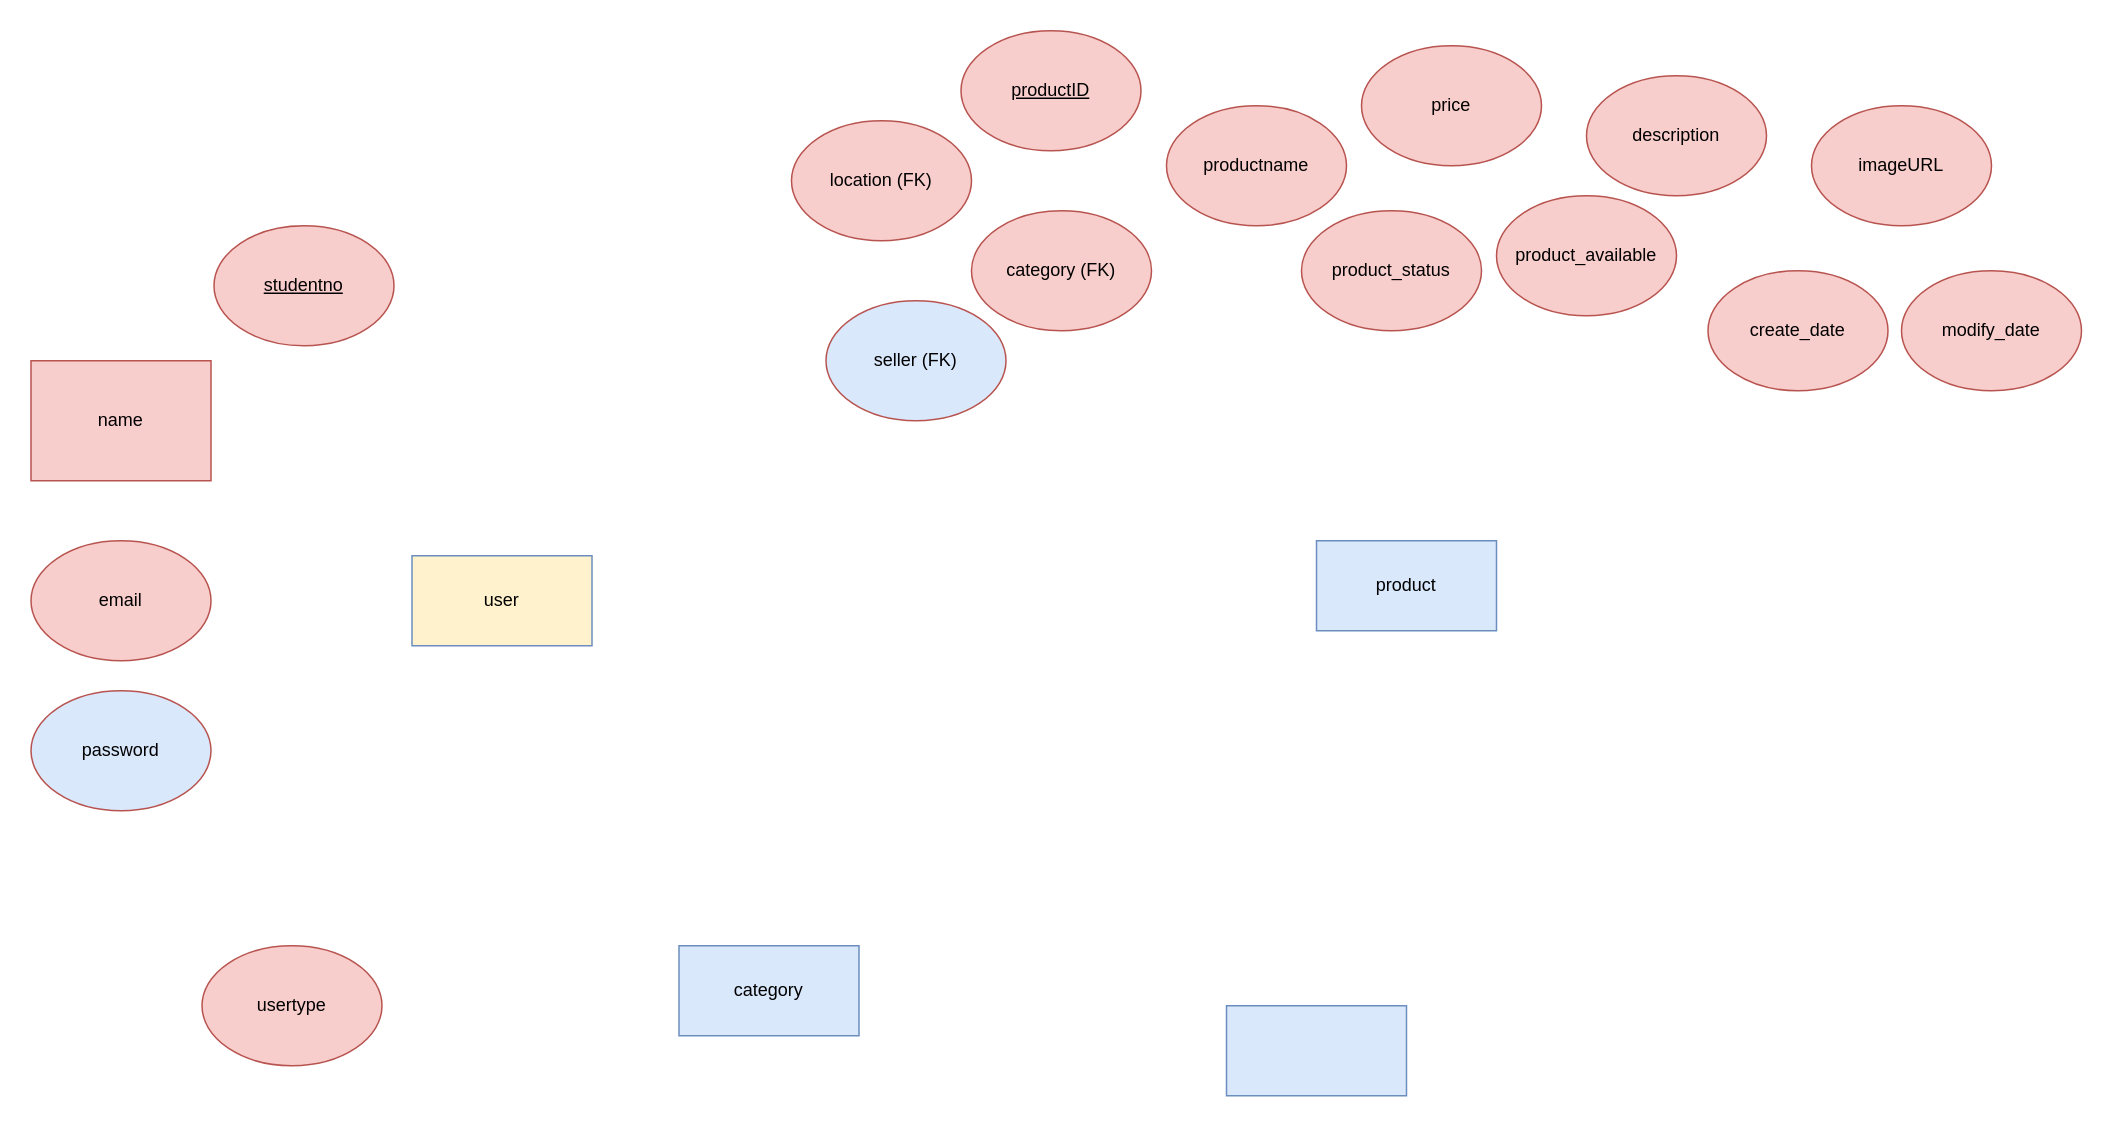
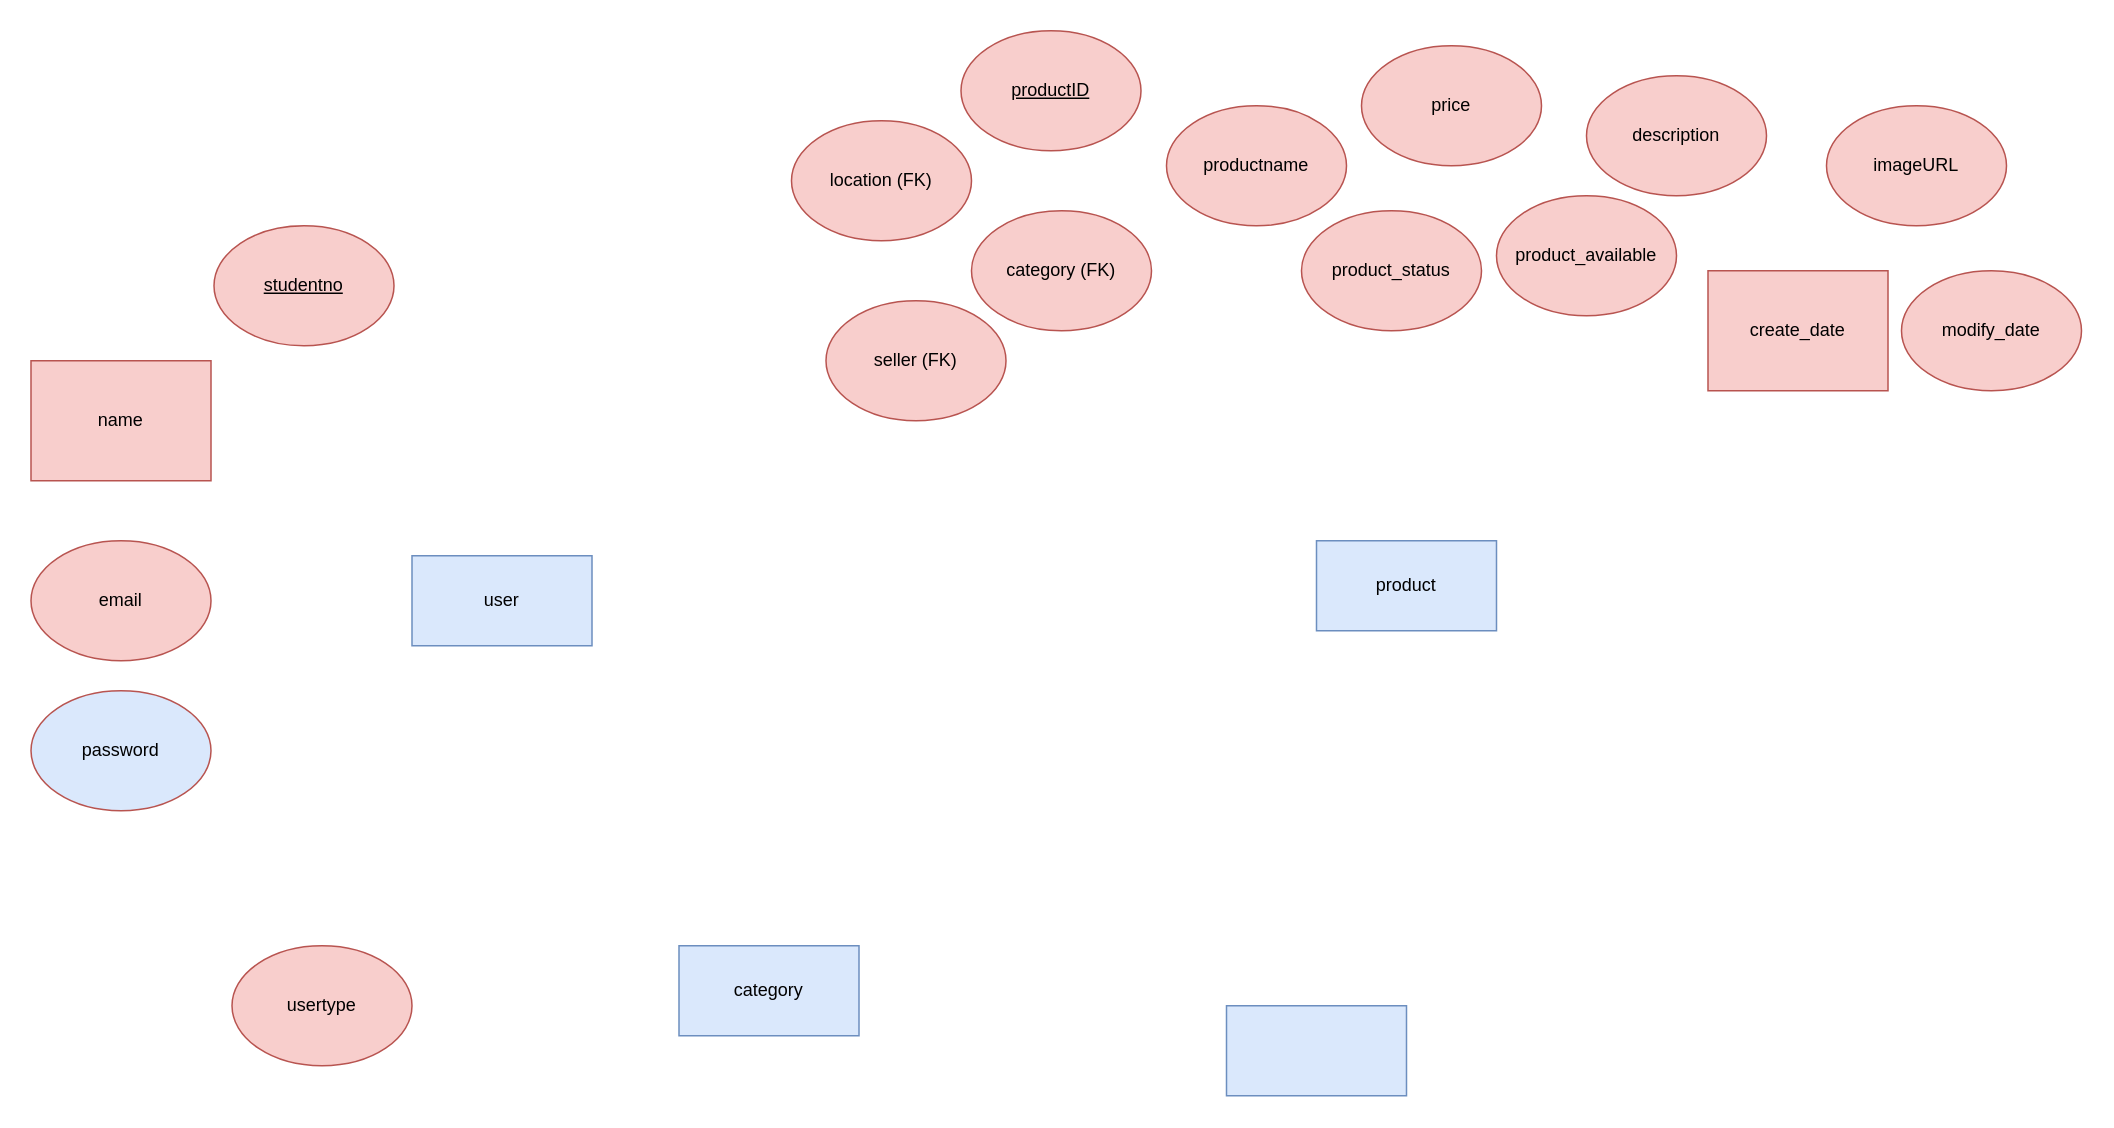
  <mxCell id="0" />
  <mxCell id="1" parent="0" />
- <mxCell id="2" value="user" style="rounded=0;whiteSpace=wrap;html=1;fillColor=#fff2cc;strokeColor=#6c8ebf;" vertex="1" parent="1"><mxGeometry x="274" y="370" width="120" height="60" as="geometry" /></mxCell>
+ <mxCell id="2" value="user" style="rounded=0;whiteSpace=wrap;html=1;fillColor=#dae8fc;strokeColor=#6c8ebf;" vertex="1" parent="1"><mxGeometry x="274" y="370" width="120" height="60" as="geometry" /></mxCell>
  <mxCell id="3" value="name" style="whiteSpace=wrap;html=1;fillColor=#f8cecc;strokeColor=#b85450;rounded=0;" vertex="1" parent="1"><mxGeometry x="20" y="240" width="120" height="80" as="geometry" /></mxCell>
  <mxCell id="4" value="email" style="ellipse;whiteSpace=wrap;html=1;fillColor=#f8cecc;strokeColor=#b85450;" vertex="1" parent="1"><mxGeometry x="20" y="360" width="120" height="80" as="geometry" /></mxCell>
  <mxCell id="5" value="&lt;u&gt;studentno&lt;/u&gt;" style="ellipse;whiteSpace=wrap;html=1;fillColor=#f8cecc;strokeColor=#b85450;" vertex="1" parent="1"><mxGeometry x="142" y="150" width="120" height="80" as="geometry" /></mxCell>
  <mxCell id="6" value="product" style="rounded=0;whiteSpace=wrap;html=1;fillColor=#dae8fc;strokeColor=#6c8ebf;" vertex="1" parent="1"><mxGeometry x="877" y="360" width="120" height="60" as="geometry" /></mxCell>
  <mxCell id="7" value="password" style="ellipse;whiteSpace=wrap;html=1;fillColor=#dae8fc;strokeColor=#b85450;" vertex="1" parent="1"><mxGeometry x="20" y="460" width="120" height="80" as="geometry" /></mxCell>
- <mxCell id="8" value="usertype" style="ellipse;whiteSpace=wrap;html=1;fillColor=#f8cecc;strokeColor=#b85450;" vertex="1" parent="1"><mxGeometry x="134" y="630" width="120" height="80" as="geometry" /></mxCell>
+ <mxCell id="8" value="usertype" style="ellipse;whiteSpace=wrap;html=1;fillColor=#f8cecc;strokeColor=#b85450;" vertex="1" parent="1"><mxGeometry x="154" y="630" width="120" height="80" as="geometry" /></mxCell>
  <mxCell id="9" value="productname" style="ellipse;whiteSpace=wrap;html=1;fillColor=#f8cecc;strokeColor=#b85450;" vertex="1" parent="1"><mxGeometry x="777" y="70" width="120" height="80" as="geometry" /></mxCell>
  <mxCell id="10" value="&lt;u&gt;productID&lt;/u&gt;" style="ellipse;whiteSpace=wrap;html=1;fillColor=#f8cecc;strokeColor=#b85450;" vertex="1" parent="1"><mxGeometry x="640" y="20" width="120" height="80" as="geometry" /></mxCell>
  <mxCell id="11" value="description" style="ellipse;whiteSpace=wrap;html=1;fillColor=#f8cecc;strokeColor=#b85450;" vertex="1" parent="1"><mxGeometry x="1057" y="50" width="120" height="80" as="geometry" /></mxCell>
- <mxCell id="12" value="create_date" style="ellipse;whiteSpace=wrap;html=1;fillColor=#f8cecc;strokeColor=#b85450;" vertex="1" parent="1"><mxGeometry x="1138" y="180" width="120" height="80" as="geometry" /></mxCell>
+ <mxCell id="12" value="create_date" style="whiteSpace=wrap;html=1;fillColor=#f8cecc;strokeColor=#b85450;rounded=0;" vertex="1" parent="1"><mxGeometry x="1138" y="180" width="120" height="80" as="geometry" /></mxCell>
  <mxCell id="13" value="price&lt;span style=&quot;color: rgba(0, 0, 0, 0); font-family: monospace; font-size: 0px; text-align: start; text-wrap-mode: nowrap;&quot;&gt;%3CmxGraphModel%3E%3Croot%3E%3CmxCell%20id%3D%220%22%2F%3E%3CmxCell%20id%3D%221%22%20parent%3D%220%22%2F%3E%3CmxCell%20id%3D%222%22%20value%3D%22%22%20style%3D%22ellipse%3BwhiteSpace%3Dwrap%3Bhtml%3D1%3BfillColor%3D%23f8cecc%3BstrokeColor%3D%23b85450%3B%22%20vertex%3D%221%22%20parent%3D%221%22%3E%3CmxGeometry%20x%3D%22890%22%20y%3D%2280%22%20width%3D%22120%22%20height%3D%2280%22%20as%3D%22geometry%22%2F%3E%3C%2FmxCell%3E%3C%2Froot%3E%3C%2FmxGraphModel%3E&lt;/span&gt;&lt;span style=&quot;color: rgba(0, 0, 0, 0); font-family: monospace; font-size: 0px; text-align: start; text-wrap-mode: nowrap;&quot;&gt;%3CmxGraphModel%3E%3Croot%3E%3CmxCell%20id%3D%220%22%2F%3E%3CmxCell%20id%3D%221%22%20parent%3D%220%22%2F%3E%3CmxCell%20id%3D%222%22%20value%3D%22%22%20style%3D%22ellipse%3BwhiteSpace%3Dwrap%3Bhtml%3D1%3BfillColor%3D%23f8cecc%3BstrokeColor%3D%23b85450%3B%22%20vertex%3D%221%22%20parent%3D%221%22%3E%3CmxGeometry%20x%3D%22890%22%20y%3D%2280%22%20width%3D%22120%22%20height%3D%2280%22%20as%3D%22geometry%22%2F%3E%3C%2FmxCell%3E%3C%2Froot%3E%3C%2FmxGraphModel%3E&lt;/span&gt;" style="ellipse;whiteSpace=wrap;html=1;fillColor=#f8cecc;strokeColor=#b85450;" vertex="1" parent="1"><mxGeometry x="907" y="30" width="120" height="80" as="geometry" /></mxCell>
- <mxCell id="14" value="imageURL" style="ellipse;whiteSpace=wrap;html=1;fillColor=#f8cecc;strokeColor=#b85450;" vertex="1" parent="1"><mxGeometry x="1207" y="70" width="120" height="80" as="geometry" /></mxCell>
+ <mxCell id="14" value="imageURL" style="ellipse;whiteSpace=wrap;html=1;fillColor=#f8cecc;strokeColor=#b85450;" vertex="1" parent="1"><mxGeometry x="1217" y="70" width="120" height="80" as="geometry" /></mxCell>
  <mxCell id="15" value="category (FK)" style="ellipse;whiteSpace=wrap;html=1;fillColor=#f8cecc;strokeColor=#b85450;" vertex="1" parent="1"><mxGeometry x="647" y="140" width="120" height="80" as="geometry" /></mxCell>
  <mxCell id="16" value="product_status" style="ellipse;whiteSpace=wrap;html=1;fillColor=#f8cecc;strokeColor=#b85450;" vertex="1" parent="1"><mxGeometry x="867" y="140" width="120" height="80" as="geometry" /></mxCell>
  <mxCell id="17" value="product_available" style="ellipse;whiteSpace=wrap;html=1;fillColor=#f8cecc;strokeColor=#b85450;" vertex="1" parent="1"><mxGeometry x="997" y="130" width="120" height="80" as="geometry" /></mxCell>
- <mxCell id="18" value="seller (FK)" style="ellipse;whiteSpace=wrap;html=1;fillColor=#dae8fc;strokeColor=#b85450;" vertex="1" parent="1"><mxGeometry x="550" y="200" width="120" height="80" as="geometry" /></mxCell>
+ <mxCell id="18" value="seller (FK)" style="ellipse;whiteSpace=wrap;html=1;fillColor=#f8cecc;strokeColor=#b85450;" vertex="1" parent="1"><mxGeometry x="550" y="200" width="120" height="80" as="geometry" /></mxCell>
  <mxCell id="19" value="modify_date" style="ellipse;whiteSpace=wrap;html=1;fillColor=#f8cecc;strokeColor=#b85450;" vertex="1" parent="1"><mxGeometry x="1267" y="180" width="120" height="80" as="geometry" /></mxCell>
  <mxCell id="20" value="location (FK)" style="ellipse;whiteSpace=wrap;html=1;fillColor=#f8cecc;strokeColor=#b85450;" vertex="1" parent="1"><mxGeometry x="527" y="80" width="120" height="80" as="geometry" /></mxCell>
  <mxCell id="21" value="category" style="rounded=0;whiteSpace=wrap;html=1;fillColor=#dae8fc;strokeColor=#6c8ebf;" vertex="1" parent="1"><mxGeometry x="452" y="630" width="120" height="60" as="geometry" /></mxCell>
  <mxCell id="22" value="" style="rounded=0;whiteSpace=wrap;html=1;fillColor=#dae8fc;strokeColor=#6c8ebf;" vertex="1" parent="1"><mxGeometry x="817" y="670" width="120" height="60" as="geometry" /></mxCell>
